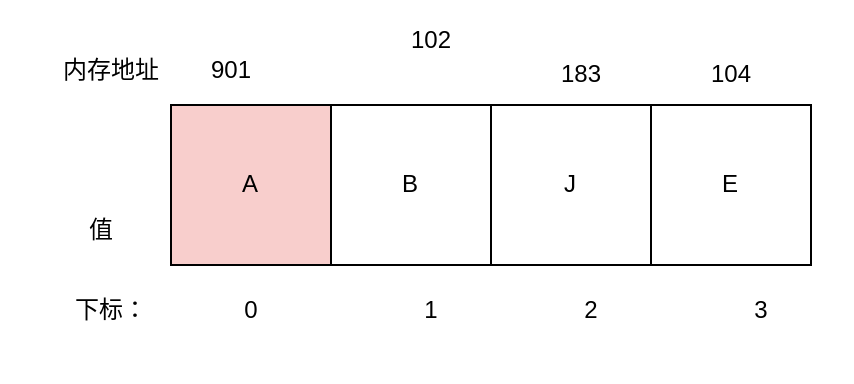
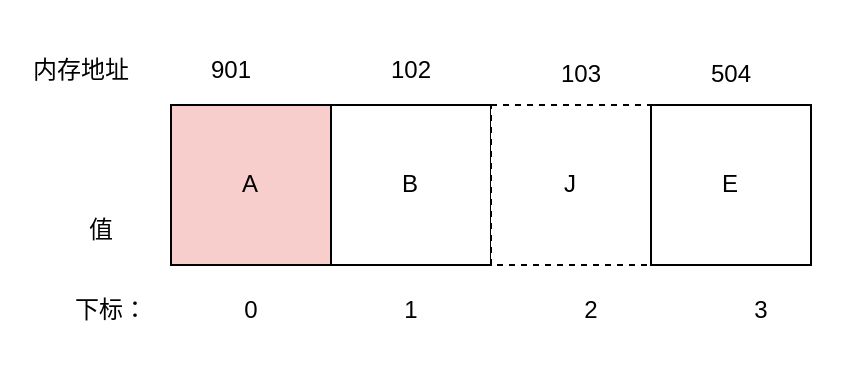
  <mxCell id="0" />
  <mxCell id="1" parent="0" />
  <mxCell id="2" value="A" style="whiteSpace=wrap;html=1;aspect=fixed;fillColor=#f8cecc;" vertex="1" parent="1"><mxGeometry x="85" y="52" width="80" height="80" as="geometry" /></mxCell>
  <mxCell id="3" value="B" style="whiteSpace=wrap;html=1;aspect=fixed;" vertex="1" parent="1"><mxGeometry x="165" y="52" width="80" height="80" as="geometry" /></mxCell>
- <mxCell id="4" value="J" style="whiteSpace=wrap;html=1;aspect=fixed;" vertex="1" parent="1"><mxGeometry x="245" y="52" width="80" height="80" as="geometry" /></mxCell>
+ <mxCell id="4" value="J" style="whiteSpace=wrap;html=1;aspect=fixed;dashed=1;" vertex="1" parent="1"><mxGeometry x="245" y="52" width="80" height="80" as="geometry" /></mxCell>
  <mxCell id="5" value="E" style="whiteSpace=wrap;html=1;aspect=fixed;" vertex="1" parent="1"><mxGeometry x="325" y="52" width="80" height="80" as="geometry" /></mxCell>
  <mxCell id="6" value="下标：" style="text;html=1;align=center;verticalAlign=middle;resizable=0;points=[];autosize=1;strokeColor=none;fillColor=none;" vertex="1" parent="1"><mxGeometry x="25" y="140" width="60" height="30" as="geometry" /></mxCell>
  <mxCell id="7" value="0" style="text;html=1;align=center;verticalAlign=middle;resizable=0;points=[];autosize=1;strokeColor=none;fillColor=none;" vertex="1" parent="1"><mxGeometry x="110" y="140" width="30" height="30" as="geometry" /></mxCell>
- <mxCell id="8" value="1" style="text;html=1;align=center;verticalAlign=middle;resizable=0;points=[];autosize=1;strokeColor=none;fillColor=none;" vertex="1" parent="1"><mxGeometry x="200" y="140" width="30" height="30" as="geometry" /></mxCell>
+ <mxCell id="8" value="1" style="text;html=1;align=center;verticalAlign=middle;resizable=0;points=[];autosize=1;strokeColor=none;fillColor=none;" vertex="1" parent="1"><mxGeometry x="190" y="140" width="30" height="30" as="geometry" /></mxCell>
  <mxCell id="9" value="2" style="text;html=1;align=center;verticalAlign=middle;resizable=0;points=[];autosize=1;strokeColor=none;fillColor=none;" vertex="1" parent="1"><mxGeometry x="280" y="140" width="30" height="30" as="geometry" /></mxCell>
  <mxCell id="10" value="3" style="text;html=1;align=center;verticalAlign=middle;resizable=0;points=[];autosize=1;strokeColor=none;fillColor=none;" vertex="1" parent="1"><mxGeometry x="365" y="140" width="30" height="30" as="geometry" /></mxCell>
  <mxCell id="11" value="值" style="text;html=1;align=center;verticalAlign=middle;resizable=0;points=[];autosize=1;strokeColor=none;fillColor=none;" vertex="1" parent="1"><mxGeometry x="30" y="100" width="40" height="30" as="geometry" /></mxCell>
- <mxCell id="12" value="内存地址" style="text;html=1;align=center;verticalAlign=middle;resizable=0;points=[];autosize=1;strokeColor=none;fillColor=none;" vertex="1" parent="1"><mxGeometry x="20" y="20" width="70" height="30" as="geometry" /></mxCell>
+ <mxCell id="12" value="内存地址" style="text;html=1;align=center;verticalAlign=middle;resizable=0;points=[];autosize=1;strokeColor=none;fillColor=none;" vertex="1" parent="1"><mxGeometry x="5" y="20" width="70" height="30" as="geometry" /></mxCell>
  <mxCell id="13" value="901" style="text;html=1;align=center;verticalAlign=middle;resizable=0;points=[];autosize=1;strokeColor=none;fillColor=none;" vertex="1" parent="1"><mxGeometry x="95" y="20" width="40" height="30" as="geometry" /></mxCell>
- <mxCell id="14" value="102" style="text;html=1;align=center;verticalAlign=middle;resizable=0;points=[];autosize=1;strokeColor=none;fillColor=none;" vertex="1" parent="1"><mxGeometry x="195" y="5" width="40" height="30" as="geometry" /></mxCell>
- <mxCell id="15" value="183" style="text;html=1;align=center;verticalAlign=middle;resizable=0;points=[];autosize=1;strokeColor=none;fillColor=none;" vertex="1" parent="1"><mxGeometry x="270" y="22" width="40" height="30" as="geometry" /></mxCell>
- <mxCell id="16" value="104" style="text;html=1;align=center;verticalAlign=middle;resizable=0;points=[];autosize=1;strokeColor=none;fillColor=none;" vertex="1" parent="1"><mxGeometry x="345" y="22" width="40" height="30" as="geometry" /></mxCell>
+ <mxCell id="14" value="102" style="text;html=1;align=center;verticalAlign=middle;resizable=0;points=[];autosize=1;strokeColor=none;fillColor=none;" vertex="1" parent="1"><mxGeometry x="185" y="20" width="40" height="30" as="geometry" /></mxCell>
+ <mxCell id="15" value="103" style="text;html=1;align=center;verticalAlign=middle;resizable=0;points=[];autosize=1;strokeColor=none;fillColor=none;" vertex="1" parent="1"><mxGeometry x="270" y="22" width="40" height="30" as="geometry" /></mxCell>
+ <mxCell id="16" value="504" style="text;html=1;align=center;verticalAlign=middle;resizable=0;points=[];autosize=1;strokeColor=none;fillColor=none;" vertex="1" parent="1"><mxGeometry x="345" y="22" width="40" height="30" as="geometry" /></mxCell>
